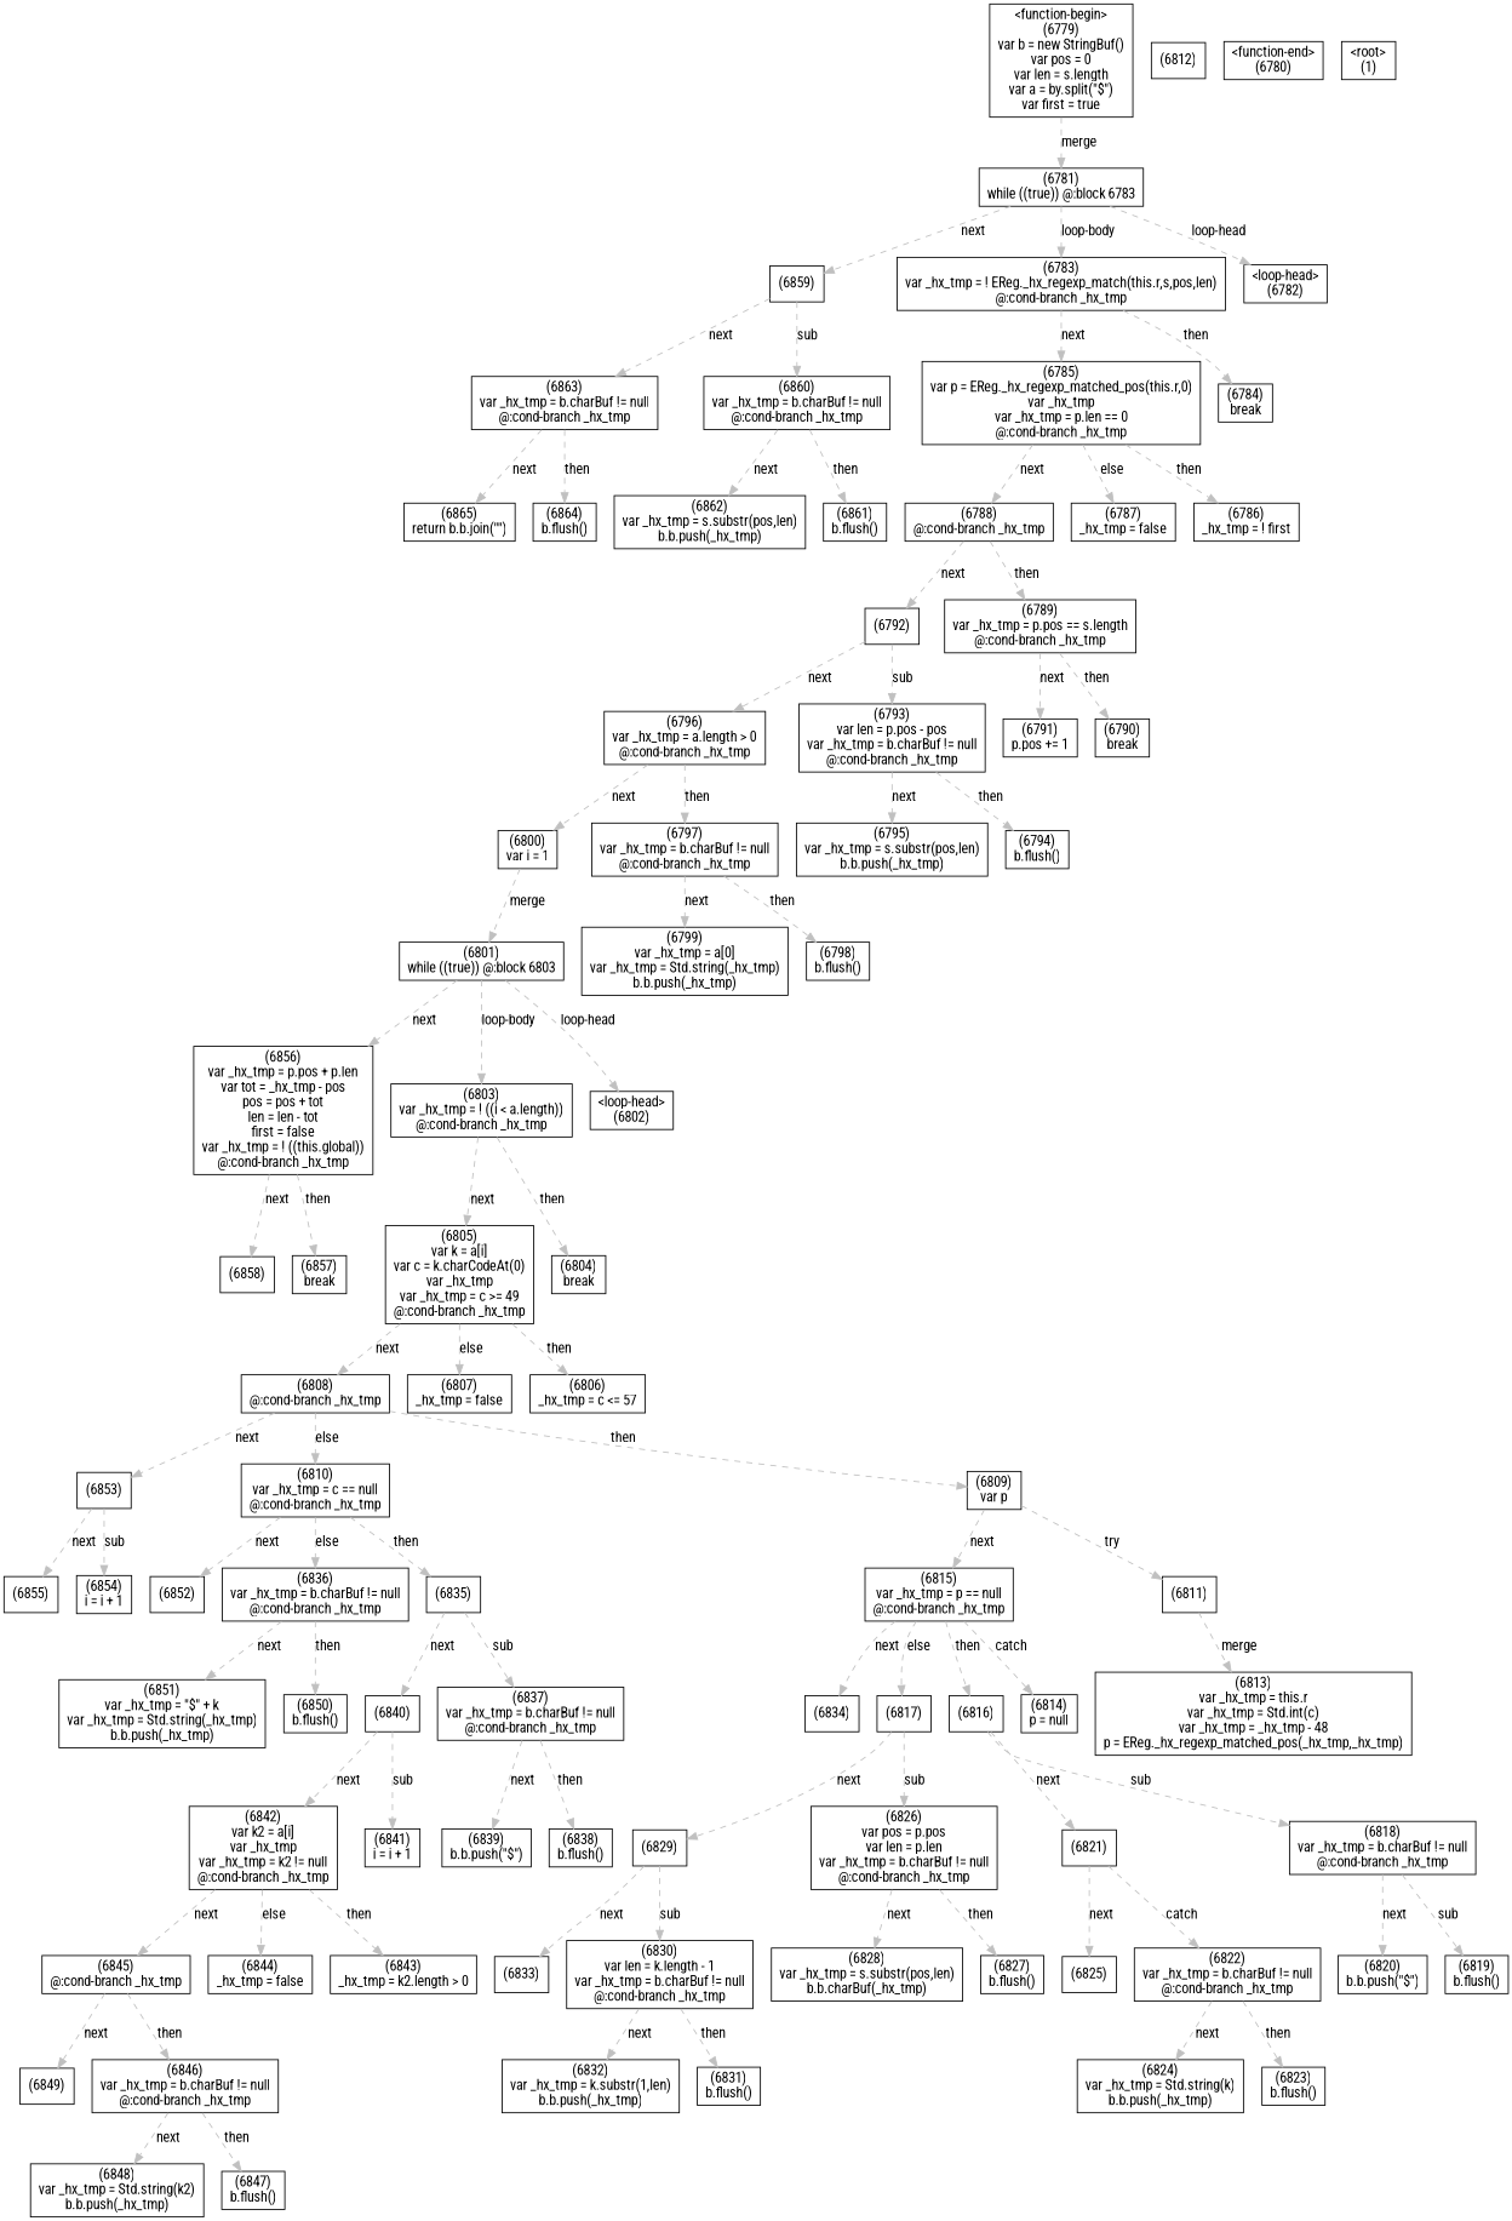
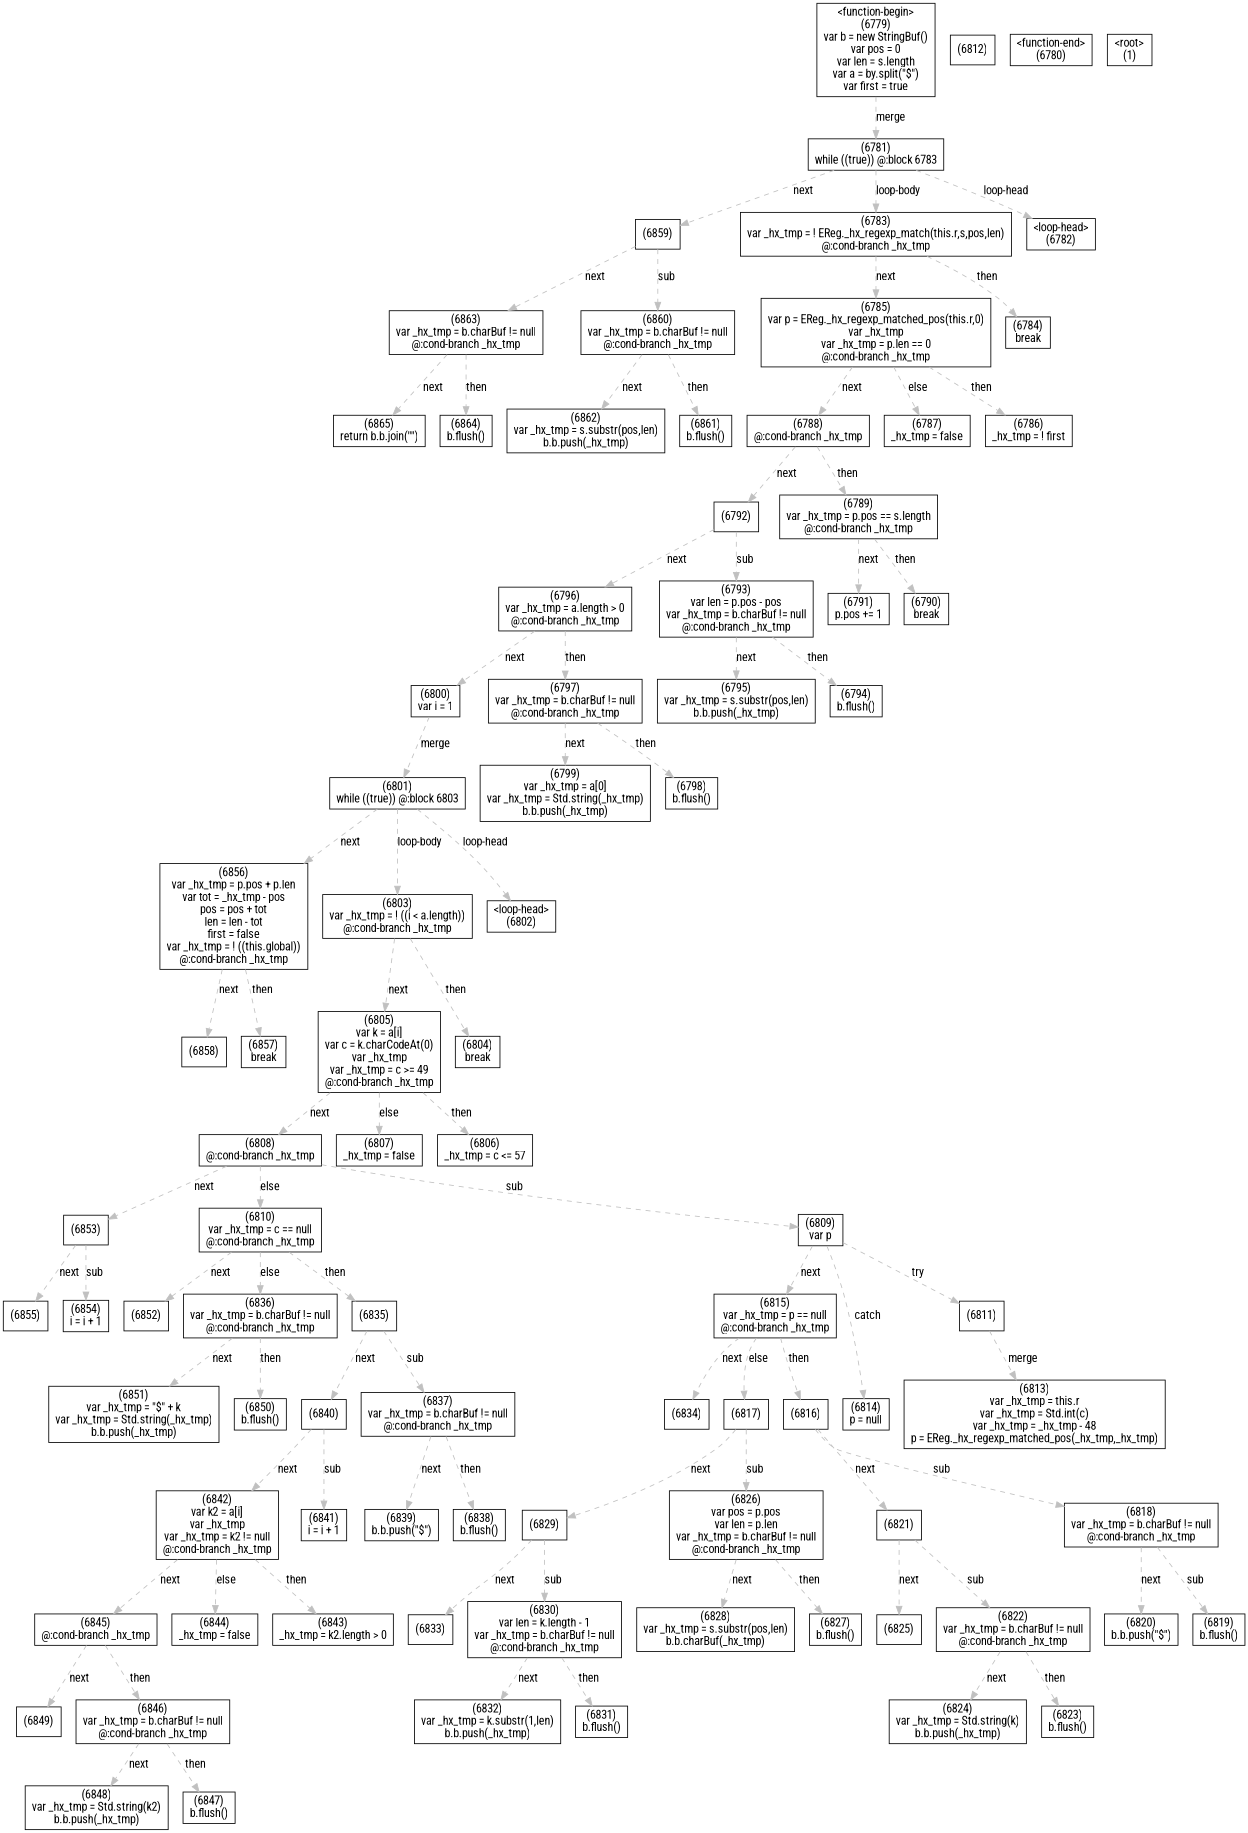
  digraph {
    fontname="Roboto Condensed"
    node [fontname="Roboto Condensed" shape=box]
    edge [color=gray fontname="Roboto Condensed" style=dashed]
    n1 [label="(6865)\nreturn b.b.join(\"\")"]
    n2 [label="(6864)\nb.flush()"]
    n3 [label="(6863)\nvar _hx_tmp = b.charBuf != null\n@:cond-branch _hx_tmp"]
    n4 [label="(6862)\nvar _hx_tmp = s.substr(pos,len)\nb.b.push(_hx_tmp)"]
    n5 [label="(6861)\nb.flush()"]
    n6 [label="(6860)\nvar _hx_tmp = b.charBuf != null\n@:cond-branch _hx_tmp"]
    n7 [label="(6859)"]
    n8 [label="(6858)"]
    n9 [label="(6857)\nbreak"]
    n10 [label="(6856)\nvar _hx_tmp = p.pos + p.len\nvar tot = _hx_tmp - pos\npos = pos + tot\nlen = len - tot\nfirst = false\nvar _hx_tmp = ! ((this.global))\n@:cond-branch _hx_tmp"]
    n11 [label="(6855)"]
    n12 [label="(6854)\ni = i + 1"]
    n13 [label="(6853)"]
    n14 [label="(6852)"]
    n15 [label="(6851)\nvar _hx_tmp = \"$\" + k\nvar _hx_tmp = Std.string(_hx_tmp)\nb.b.push(_hx_tmp)"]
    n16 [label="(6850)\nb.flush()"]
    n17 [label="(6849)"]
    n18 [label="(6848)\nvar _hx_tmp = Std.string(k2)\nb.b.push(_hx_tmp)"]
    n19 [label="(6847)\nb.flush()"]
    n20 [label="(6846)\nvar _hx_tmp = b.charBuf != null\n@:cond-branch _hx_tmp"]
    n21 [label="(6845)\n@:cond-branch _hx_tmp"]
    n22 [label="(6844)\n_hx_tmp = false"]
    n23 [label="(6843)\n_hx_tmp = k2.length > 0"]
    n24 [label="(6842)\nvar k2 = a[i]\nvar _hx_tmp\nvar _hx_tmp = k2 != null\n@:cond-branch _hx_tmp"]
    n25 [label="(6841)\ni = i + 1"]
    n26 [label="(6840)"]
    n27 [label="(6839)\nb.b.push(\"$\")"]
    n28 [label="(6838)\nb.flush()"]
    n29 [label="(6837)\nvar _hx_tmp = b.charBuf != null\n@:cond-branch _hx_tmp"]
    n30 [label="(6836)\nvar _hx_tmp = b.charBuf != null\n@:cond-branch _hx_tmp"]
    n31 [label="(6835)"]
    n32 [label="(6834)"]
    n33 [label="(6833)"]
    n34 [label="(6832)\nvar _hx_tmp = k.substr(1,len)\nb.b.push(_hx_tmp)"]
    n35 [label="(6831)\nb.flush()"]
    n36 [label="(6830)\nvar len = k.length - 1\nvar _hx_tmp = b.charBuf != null\n@:cond-branch _hx_tmp"]
    n37 [label="(6829)"]
    n38 [label="(6828)\nvar _hx_tmp = s.substr(pos,len)\nb.b.charBuf(_hx_tmp)"]
    n39 [label="(6827)\nb.flush()"]
    n40 [label="(6826)\nvar pos = p.pos\nvar len = p.len\nvar _hx_tmp = b.charBuf != null\n@:cond-branch _hx_tmp"]
    n41 [label="(6825)"]
    n42 [label="(6824)\nvar _hx_tmp = Std.string(k)\nb.b.push(_hx_tmp)"]
    n43 [label="(6823)\nb.flush()"]
    n44 [label="(6822)\nvar _hx_tmp = b.charBuf != null\n@:cond-branch _hx_tmp"]
    n45 [label="(6821)"]
    n46 [label="(6820)\nb.b.push(\"$\")"]
    n47 [label="(6819)\nb.flush()"]
    n48 [label="(6818)\nvar _hx_tmp = b.charBuf != null\n@:cond-branch _hx_tmp"]
    n49 [label="(6817)"]
    n50 [label="(6816)"]
    n51 [label="(6815)\nvar _hx_tmp = p == null\n@:cond-branch _hx_tmp"]
    n52 [label="(6814)\np = null"]
    n53 [label="(6813)\nvar _hx_tmp = this.r\nvar _hx_tmp = Std.int(c)\nvar _hx_tmp = _hx_tmp - 48\np = EReg._hx_regexp_matched_pos(_hx_tmp,_hx_tmp)"]
    n54 [label="(6812)"]
    n55 [label="(6811)"]
    n56 [label="(6810)\nvar _hx_tmp = c == null\n@:cond-branch _hx_tmp"]
    n57 [label="(6809)\nvar p"]
    n58 [label="(6808)\n@:cond-branch _hx_tmp"]
    n59 [label="(6807)\n_hx_tmp = false"]
    n60 [label="(6806)\n_hx_tmp = c <= 57"]
    n61 [label="(6805)\nvar k = a[i]\nvar c = k.charCodeAt(0)\nvar _hx_tmp\nvar _hx_tmp = c >= 49\n@:cond-branch _hx_tmp"]
    n62 [label="(6804)\nbreak"]
    n63 [label="(6803)\nvar _hx_tmp = ! ((i < a.length))\n@:cond-branch _hx_tmp"]
    n64 [label="<loop-head>\n(6802)"]
    n65 [label="(6801)\nwhile ((true)) @:block 6803"]
    n66 [label="(6800)\nvar i = 1"]
    n67 [label="(6799)\nvar _hx_tmp = a[0]\nvar _hx_tmp = Std.string(_hx_tmp)\nb.b.push(_hx_tmp)"]
    n68 [label="(6798)\nb.flush()"]
    n69 [label="(6797)\nvar _hx_tmp = b.charBuf != null\n@:cond-branch _hx_tmp"]
    n70 [label="(6796)\nvar _hx_tmp = a.length > 0\n@:cond-branch _hx_tmp"]
    n71 [label="(6795)\nvar _hx_tmp = s.substr(pos,len)\nb.b.push(_hx_tmp)"]
    n72 [label="(6794)\nb.flush()"]
    n73 [label="(6793)\nvar len = p.pos - pos\nvar _hx_tmp = b.charBuf != null\n@:cond-branch _hx_tmp"]
    n74 [label="(6792)"]
    n75 [label="(6791)\np.pos += 1"]
    n76 [label="(6790)\nbreak"]
    n77 [label="(6789)\nvar _hx_tmp = p.pos == s.length\n@:cond-branch _hx_tmp"]
    n78 [label="(6788)\n@:cond-branch _hx_tmp"]
    n79 [label="(6787)\n_hx_tmp = false"]
    n80 [label="(6786)\n_hx_tmp = ! first"]
    n81 [label="(6785)\nvar p = EReg._hx_regexp_matched_pos(this.r,0)\nvar _hx_tmp\nvar _hx_tmp = p.len == 0\n@:cond-branch _hx_tmp"]
    n82 [label="(6784)\nbreak"]
    n83 [label="(6783)\nvar _hx_tmp = ! EReg._hx_regexp_match(this.r,s,pos,len)\n@:cond-branch _hx_tmp"]
    n84 [label="<loop-head>\n(6782)"]
    n85 [label="(6781)\nwhile ((true)) @:block 6783"]
    n86 [label="<function-end>\n(6780)"]
    n87 [label="<function-begin>\n(6779)\nvar b = new StringBuf()\nvar pos = 0\nvar len = s.length\nvar a = by.split(\"$\")\nvar first = true"]
    n88 [label="<root>\n(1)"]
    n3 -> n1 [label=next]
    n3 -> n2 [label=then]
    n6 -> n4 [label=next]
    n6 -> n5 [label=then]
    n7 -> n3 [label=next]
    n7 -> n6 [label=sub]
    n10 -> n8 [label=next]
    n10 -> n9 [label=then]
    n13 -> n11 [label=next]
    n13 -> n12 [label=sub]
    n20 -> n18 [label=next]
    n20 -> n19 [label=then]
    n21 -> n17 [label=next]
    n21 -> n20 [label=then]
    n24 -> n21 [label=next]
    n24 -> n22 [label=else]
    n24 -> n23 [label=then]
    n26 -> n24 [label=next]
    n26 -> n25 [label=sub]
    n29 -> n27 [label=next]
    n29 -> n28 [label=then]
    n30 -> n15 [label=next]
    n30 -> n16 [label=then]
    n31 -> n26 [label=next]
    n31 -> n29 [label=sub]
    n36 -> n34 [label=next]
    n36 -> n35 [label=then]
    n37 -> n33 [label=next]
    n37 -> n36 [label=sub]
    n40 -> n38 [label=next]
    n40 -> n39 [label=then]
    n44 -> n42 [label=next]
    n44 -> n43 [label=then]
    n45 -> n41 [label=next]
-   n45 -> n44 [label=catch]
+   n45 -> n44 [label=sub]
    n48 -> n46 [label=next]
    n48 -> n47 [label=sub]
    n49 -> n37 [label=next]
    n49 -> n40 [label=sub]
    n50 -> n45 [label=next]
    n50 -> n48 [label=sub]
    n51 -> n32 [label=next]
    n51 -> n49 [label=else]
    n51 -> n50 [label=then]
    n55 -> n53 [label=merge]
    n56 -> n14 [label=next]
    n56 -> n30 [label=else]
    n56 -> n31 [label=then]
    n57 -> n51 [label=next]
-   n51 -> n52 [label=catch]
+   n57 -> n52 [label=catch]
    n57 -> n55 [label=try]
    n58 -> n13 [label=next]
    n58 -> n56 [label=else]
-   n58 -> n57 [label=then]
+   n58 -> n57 [label=sub]
    n61 -> n58 [label=next]
    n61 -> n59 [label=else]
    n61 -> n60 [label=then]
    n63 -> n61 [label=next]
    n63 -> n62 [label=then]
    n65 -> n10 [label=next]
    n65 -> n63 [label="loop-body"]
    n65 -> n64 [label="loop-head"]
    n66 -> n65 [label=merge]
    n69 -> n67 [label=next]
    n69 -> n68 [label=then]
    n70 -> n66 [label=next]
    n70 -> n69 [label=then]
    n73 -> n71 [label=next]
    n73 -> n72 [label=then]
    n74 -> n70 [label=next]
    n74 -> n73 [label=sub]
    n77 -> n75 [label=next]
    n77 -> n76 [label=then]
    n78 -> n74 [label=next]
    n78 -> n77 [label=then]
    n81 -> n78 [label=next]
    n81 -> n79 [label=else]
    n81 -> n80 [label=then]
    n83 -> n81 [label=next]
    n83 -> n82 [label=then]
    n85 -> n7 [label=next]
    n85 -> n83 [label="loop-body"]
    n85 -> n84 [label="loop-head"]
    n87 -> n85 [label=merge]
  }
